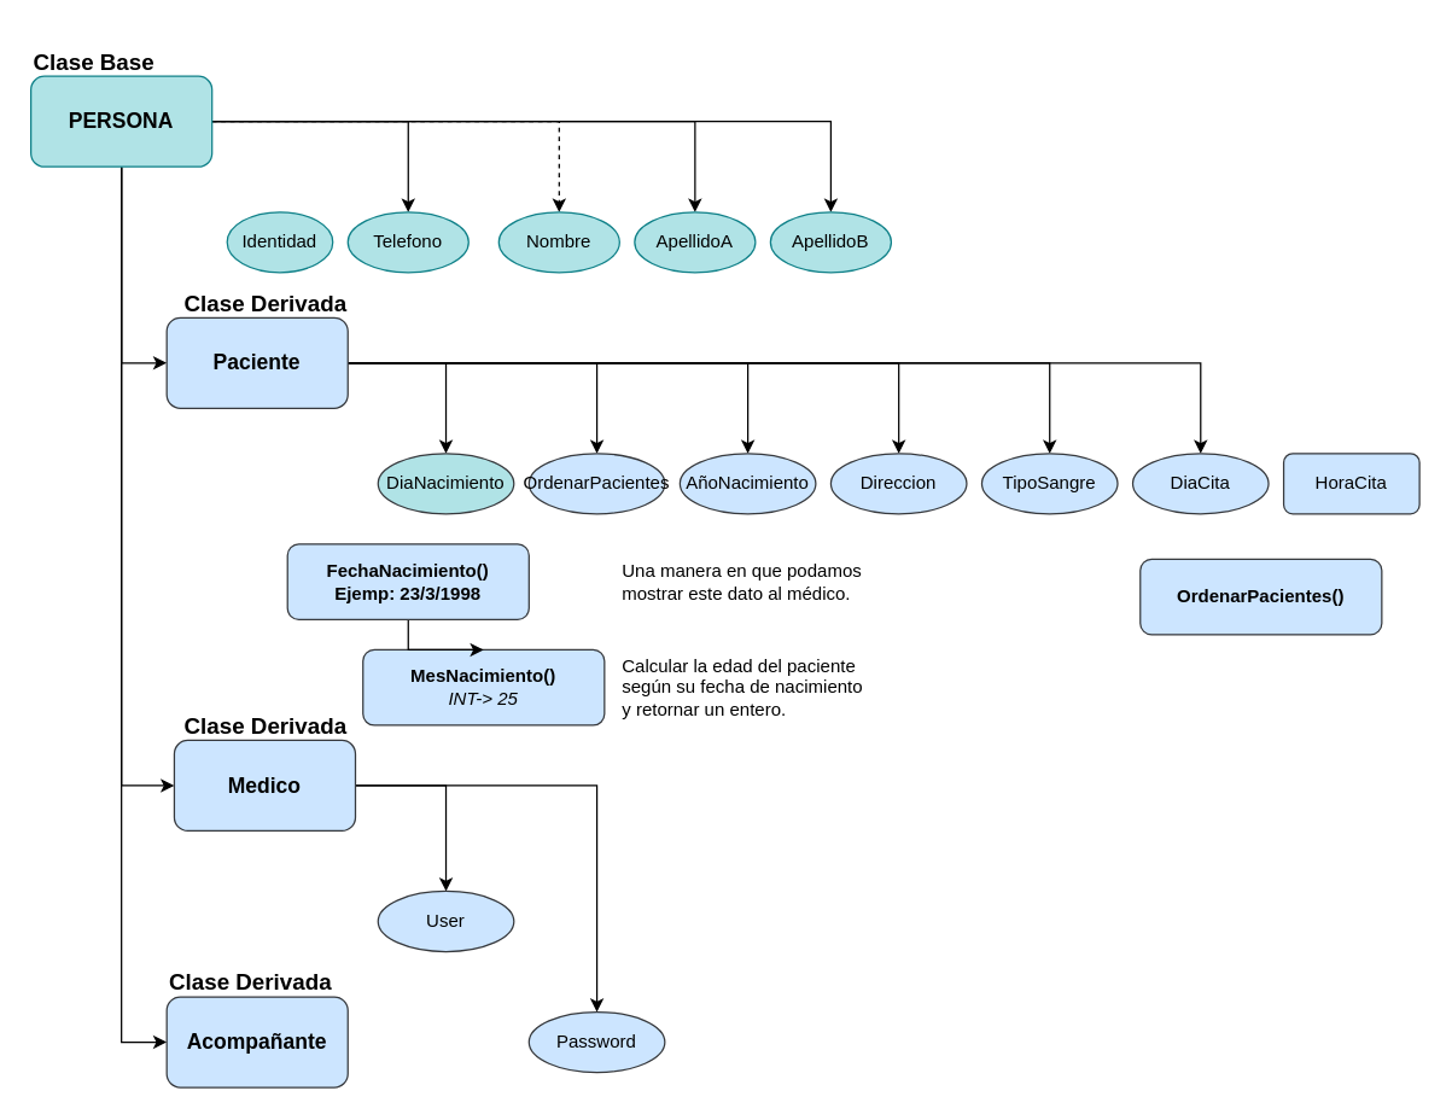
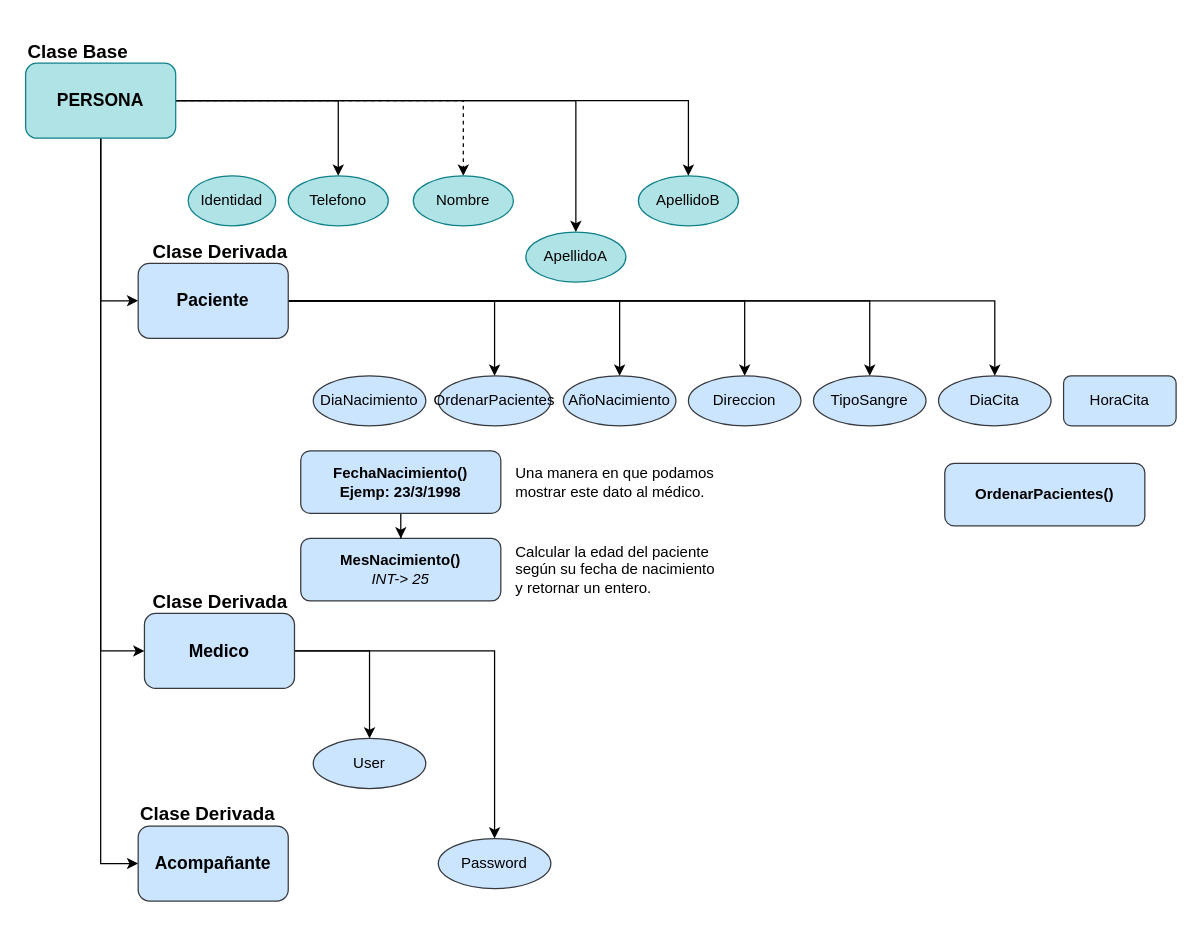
  <mxCell id="0" />
  <mxCell id="1" parent="0" />
  <mxCell id="2" style="edgeStyle=orthogonalEdgeStyle;rounded=0;orthogonalLoop=1;jettySize=auto;html=1;entryX=0.5;entryY=0;entryDx=0;entryDy=0;dashed=1;" edge="1" parent="1" source="9" target="11"><mxGeometry relative="1" as="geometry" /></mxCell>
  <mxCell id="3" style="edgeStyle=orthogonalEdgeStyle;rounded=0;orthogonalLoop=1;jettySize=auto;html=1;" edge="1" parent="1" source="9" target="12"><mxGeometry relative="1" as="geometry" /></mxCell>
  <mxCell id="4" style="edgeStyle=orthogonalEdgeStyle;rounded=0;orthogonalLoop=1;jettySize=auto;html=1;" edge="1" parent="1" source="9" target="13"><mxGeometry relative="1" as="geometry" /></mxCell>
  <mxCell id="5" style="edgeStyle=orthogonalEdgeStyle;rounded=0;orthogonalLoop=1;jettySize=auto;html=1;" edge="1" parent="1" source="9" target="14"><mxGeometry relative="1" as="geometry" /></mxCell>
  <mxCell id="6" style="edgeStyle=orthogonalEdgeStyle;rounded=0;orthogonalLoop=1;jettySize=auto;html=1;" edge="1" parent="1" source="9" target="22"><mxGeometry relative="1" as="geometry"><Array as="points"><mxPoint x="80" y="240" /></Array></mxGeometry></mxCell>
  <mxCell id="7" style="edgeStyle=orthogonalEdgeStyle;rounded=0;orthogonalLoop=1;jettySize=auto;html=1;entryX=0;entryY=0.5;entryDx=0;entryDy=0;" edge="1" parent="1" source="9" target="36"><mxGeometry relative="1" as="geometry" /></mxCell>
  <mxCell id="8" style="edgeStyle=orthogonalEdgeStyle;rounded=0;orthogonalLoop=1;jettySize=auto;html=1;entryX=0;entryY=0.5;entryDx=0;entryDy=0;" edge="1" parent="1" source="9" target="39"><mxGeometry relative="1" as="geometry" /></mxCell>
  <mxCell id="9" value="PERSONA" style="rounded=1;whiteSpace=wrap;html=1;fontStyle=1;fontSize=14;fillColor=#b0e3e6;strokeColor=#0e8088;" vertex="1" parent="1"><mxGeometry x="20" y="50" width="120" height="60" as="geometry" /></mxCell>
  <mxCell id="10" value="Identidad" style="ellipse;whiteSpace=wrap;html=1;fillColor=#b0e3e6;strokeColor=#0e8088;" vertex="1" parent="1"><mxGeometry x="150" y="140" width="70" height="40" as="geometry" /></mxCell>
  <mxCell id="11" value="Nombre" style="ellipse;whiteSpace=wrap;html=1;fillColor=#b0e3e6;strokeColor=#0e8088;" vertex="1" parent="1"><mxGeometry x="330" y="140" width="80" height="40" as="geometry" /></mxCell>
- <mxCell id="12" value="ApellidoA" style="ellipse;whiteSpace=wrap;html=1;fillColor=#b0e3e6;strokeColor=#0e8088;" vertex="1" parent="1"><mxGeometry x="420" y="140" width="80" height="40" as="geometry" /></mxCell>
+ <mxCell id="12" value="ApellidoA" style="ellipse;whiteSpace=wrap;html=1;fillColor=#b0e3e6;strokeColor=#0e8088;" vertex="1" parent="1"><mxGeometry x="420" y="185" width="80" height="40" as="geometry" /></mxCell>
  <mxCell id="13" value="ApellidoB" style="ellipse;whiteSpace=wrap;html=1;fillColor=#b0e3e6;strokeColor=#0e8088;" vertex="1" parent="1"><mxGeometry x="510" y="140" width="80" height="40" as="geometry" /></mxCell>
  <mxCell id="14" value="Telefono" style="ellipse;whiteSpace=wrap;html=1;fillColor=#b0e3e6;strokeColor=#0e8088;" vertex="1" parent="1"><mxGeometry x="230" y="140" width="80" height="40" as="geometry" /></mxCell>
  <mxCell id="15" value="Clase Base" style="text;html=1;strokeColor=none;fillColor=none;align=left;verticalAlign=middle;whiteSpace=wrap;rounded=0;fontSize=15;fontStyle=1" vertex="1" parent="1"><mxGeometry x="20" y="20" width="120" height="40" as="geometry" /></mxCell>
- <mxCell id="16" style="edgeStyle=orthogonalEdgeStyle;rounded=0;orthogonalLoop=1;jettySize=auto;html=1;" edge="1" parent="1" source="22" target="27"><mxGeometry relative="1" as="geometry"><mxPoint x="295" y="280" as="targetPoint" /></mxGeometry></mxCell>
  <mxCell id="17" style="edgeStyle=orthogonalEdgeStyle;rounded=0;orthogonalLoop=1;jettySize=auto;html=1;" edge="1" parent="1" source="22" target="28"><mxGeometry relative="1" as="geometry"><mxPoint x="405" y="280" as="targetPoint" /></mxGeometry></mxCell>
  <mxCell id="18" style="edgeStyle=orthogonalEdgeStyle;rounded=0;orthogonalLoop=1;jettySize=auto;html=1;entryX=0.5;entryY=0;entryDx=0;entryDy=0;" edge="1" parent="1" source="22" target="29"><mxGeometry relative="1" as="geometry"><mxPoint x="515" y="280" as="targetPoint" /></mxGeometry></mxCell>
  <mxCell id="19" style="edgeStyle=orthogonalEdgeStyle;rounded=0;orthogonalLoop=1;jettySize=auto;html=1;" edge="1" parent="1" source="22" target="32"><mxGeometry relative="1" as="geometry" /></mxCell>
  <mxCell id="20" style="edgeStyle=orthogonalEdgeStyle;rounded=0;orthogonalLoop=1;jettySize=auto;html=1;" edge="1" parent="1" source="22" target="33"><mxGeometry relative="1" as="geometry" /></mxCell>
  <mxCell id="21" style="edgeStyle=orthogonalEdgeStyle;rounded=0;orthogonalLoop=1;jettySize=auto;html=1;" edge="1" parent="1" source="22" target="41"><mxGeometry relative="1" as="geometry" /></mxCell>
  <mxCell id="22" value="Paciente" style="rounded=1;whiteSpace=wrap;html=1;fontStyle=1;fontSize=14;fillColor=#cce5ff;strokeColor=#36393d;" vertex="1" parent="1"><mxGeometry x="110" y="210" width="120" height="60" as="geometry" /></mxCell>
  <mxCell id="23" value="Clase Derivada" style="text;html=1;strokeColor=none;fillColor=none;align=left;verticalAlign=middle;whiteSpace=wrap;rounded=0;fontSize=15;fontStyle=1" vertex="1" parent="1"><mxGeometry x="120" y="180" width="120" height="40" as="geometry" /></mxCell>
  <mxCell id="24" value="&lt;b&gt;MesNacimiento()&lt;/b&gt;&lt;br&gt;&lt;i&gt;INT-&amp;gt; 25&lt;/i&gt;" style="rounded=1;whiteSpace=wrap;html=1;fillColor=#cce5ff;strokeColor=#36393d;" vertex="1" parent="1"><mxGeometry x="240" y="430" width="160" height="50" as="geometry" /></mxCell>
  <mxCell id="25" style="edgeStyle=orthogonalEdgeStyle;rounded=0;orthogonalLoop=1;jettySize=auto;html=1;" edge="1" parent="1" source="26" target="24"><mxGeometry relative="1" as="geometry" /></mxCell>
- <mxCell id="26" value="FechaNacimiento()&lt;br&gt;Ejemp: 23/3/1998" style="rounded=1;whiteSpace=wrap;html=1;fillColor=#cce5ff;strokeColor=#36393d;fontStyle=1" vertex="1" parent="1"><mxGeometry x="190" y="360" width="160" height="50" as="geometry" /></mxCell>
- <mxCell id="27" value="DiaNacimiento" style="ellipse;whiteSpace=wrap;html=1;fillColor=#b0e3e6;strokeColor=#36393d;" vertex="1" parent="1"><mxGeometry x="250" y="300" width="90" height="40" as="geometry" /></mxCell>
+ <mxCell id="26" value="FechaNacimiento()&lt;br&gt;Ejemp: 23/3/1998" style="rounded=1;whiteSpace=wrap;html=1;fillColor=#cce5ff;strokeColor=#36393d;fontStyle=1" vertex="1" parent="1"><mxGeometry x="240" y="360" width="160" height="50" as="geometry" /></mxCell>
+ <mxCell id="27" value="DiaNacimiento" style="ellipse;whiteSpace=wrap;html=1;fillColor=#cce5ff;strokeColor=#36393d;" vertex="1" parent="1"><mxGeometry x="250" y="300" width="90" height="40" as="geometry" /></mxCell>
  <mxCell id="28" value="OrdenarPacientes" style="ellipse;whiteSpace=wrap;html=1;fillColor=#cce5ff;strokeColor=#36393d;" vertex="1" parent="1"><mxGeometry x="350" y="300" width="90" height="40" as="geometry" /></mxCell>
  <mxCell id="29" value="AñoNacimiento" style="ellipse;whiteSpace=wrap;html=1;fillColor=#cce5ff;strokeColor=#36393d;" vertex="1" parent="1"><mxGeometry x="450" y="300" width="90" height="40" as="geometry" /></mxCell>
  <mxCell id="30" value="Una manera en que podamos mostrar este dato al médico." style="text;html=1;strokeColor=none;fillColor=none;align=left;verticalAlign=middle;whiteSpace=wrap;rounded=0;" vertex="1" parent="1"><mxGeometry x="410" y="370" width="170" height="30" as="geometry" /></mxCell>
  <mxCell id="31" value="Calcular la edad del paciente según su fecha de nacimiento y retornar un entero." style="text;html=1;strokeColor=none;fillColor=none;align=left;verticalAlign=middle;whiteSpace=wrap;rounded=0;" vertex="1" parent="1"><mxGeometry x="410" y="440" width="170" height="30" as="geometry" /></mxCell>
  <mxCell id="32" value="Direccion" style="ellipse;whiteSpace=wrap;html=1;fillColor=#cce5ff;strokeColor=#36393d;" vertex="1" parent="1"><mxGeometry x="550" y="300" width="90" height="40" as="geometry" /></mxCell>
  <mxCell id="33" value="TipoSangre" style="ellipse;whiteSpace=wrap;html=1;fillColor=#cce5ff;strokeColor=#36393d;" vertex="1" parent="1"><mxGeometry x="650" y="300" width="90" height="40" as="geometry" /></mxCell>
  <mxCell id="34" style="edgeStyle=orthogonalEdgeStyle;rounded=0;orthogonalLoop=1;jettySize=auto;html=1;" edge="1" parent="1" source="36" target="37"><mxGeometry relative="1" as="geometry" /></mxCell>
  <mxCell id="35" style="edgeStyle=orthogonalEdgeStyle;rounded=0;orthogonalLoop=1;jettySize=auto;html=1;" edge="1" parent="1" source="36" target="38"><mxGeometry relative="1" as="geometry" /></mxCell>
  <mxCell id="36" value="Medico" style="rounded=1;whiteSpace=wrap;html=1;fontStyle=1;fontSize=14;fillColor=#cce5ff;strokeColor=#36393d;" vertex="1" parent="1"><mxGeometry x="115" y="490" width="120" height="60" as="geometry" /></mxCell>
  <mxCell id="37" value="User" style="ellipse;whiteSpace=wrap;html=1;fillColor=#cce5ff;strokeColor=#36393d;" vertex="1" parent="1"><mxGeometry x="250" y="590" width="90" height="40" as="geometry" /></mxCell>
  <mxCell id="38" value="Password" style="ellipse;whiteSpace=wrap;html=1;fillColor=#cce5ff;strokeColor=#36393d;" vertex="1" parent="1"><mxGeometry x="350" y="670" width="90" height="40" as="geometry" /></mxCell>
  <mxCell id="39" value="Acompañante" style="rounded=1;whiteSpace=wrap;html=1;fontStyle=1;fontSize=14;fillColor=#cce5ff;strokeColor=#36393d;" vertex="1" parent="1"><mxGeometry x="110" y="660" width="120" height="60" as="geometry" /></mxCell>
  <mxCell id="40" value="HoraCita" style="whiteSpace=wrap;html=1;fillColor=#cce5ff;strokeColor=#36393d;rounded=1;" vertex="1" parent="1"><mxGeometry x="850" y="300" width="90" height="40" as="geometry" /></mxCell>
  <mxCell id="41" value="DiaCita" style="ellipse;whiteSpace=wrap;html=1;fillColor=#cce5ff;strokeColor=#36393d;" vertex="1" parent="1"><mxGeometry x="750" y="300" width="90" height="40" as="geometry" /></mxCell>
  <mxCell id="42" value="&lt;b&gt;OrdenarPacientes()&lt;/b&gt;" style="rounded=1;whiteSpace=wrap;html=1;fillColor=#cce5ff;strokeColor=#36393d;" vertex="1" parent="1"><mxGeometry x="755" y="370" width="160" height="50" as="geometry" /></mxCell>
  <mxCell id="43" value="Clase Derivada" style="text;html=1;strokeColor=none;fillColor=none;align=left;verticalAlign=middle;whiteSpace=wrap;rounded=0;fontSize=15;fontStyle=1" vertex="1" parent="1"><mxGeometry x="120" y="460" width="120" height="40" as="geometry" /></mxCell>
  <mxCell id="44" value="Clase Derivada" style="text;html=1;strokeColor=none;fillColor=none;align=left;verticalAlign=middle;whiteSpace=wrap;rounded=0;fontSize=15;fontStyle=1" vertex="1" parent="1"><mxGeometry x="110" y="630" width="120" height="40" as="geometry" /></mxCell>
